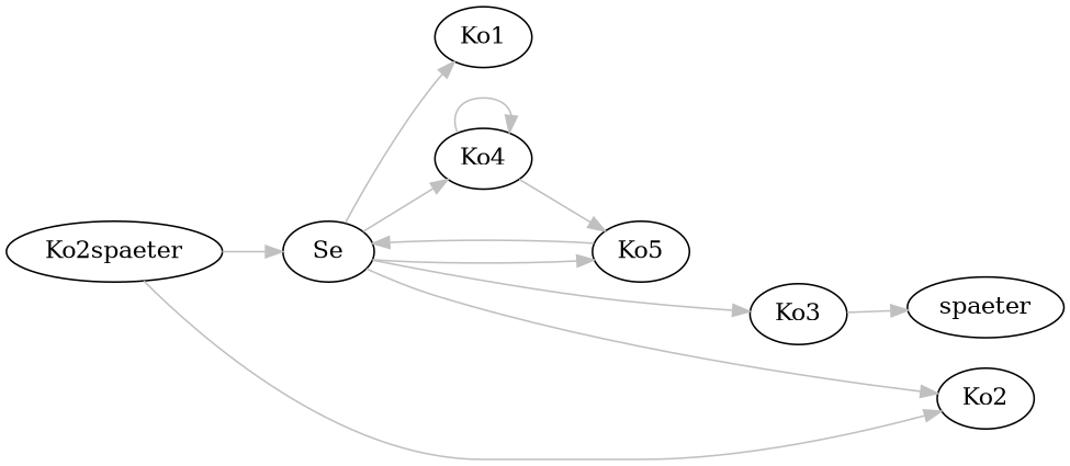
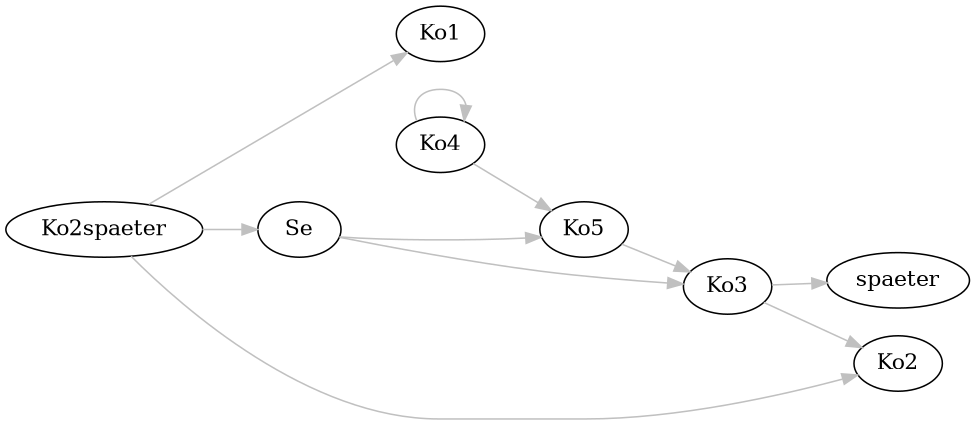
  digraph {
    rankdir=LR
    shape=circle
    node [color=black]
    edge [color=grey]
    Se
    Ko1
    Ko2
    Ko3
    Ko4
    Ko5
    n7 [label=spaeter]
    Ko2spaeter
-   Se -> Ko1
-   Se -> Ko2
+   Ko2spaeter -> Ko1
+   Ko3 -> Ko2
    Se -> Ko3
-   Se -> Ko4
    Se -> Ko5
    Ko3 -> n7
    Ko4 -> Ko4
    Ko4 -> Ko5
-   Ko5 -> Se
+   Ko5 -> Ko3
    Ko2spaeter -> Se
    Ko2spaeter -> Ko2
  }
